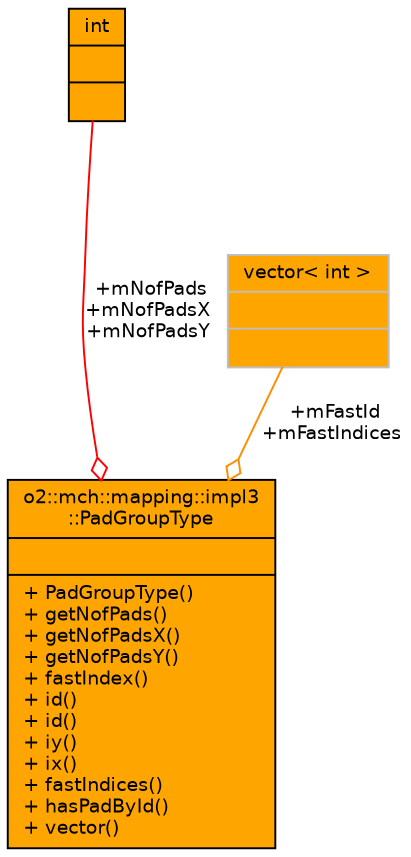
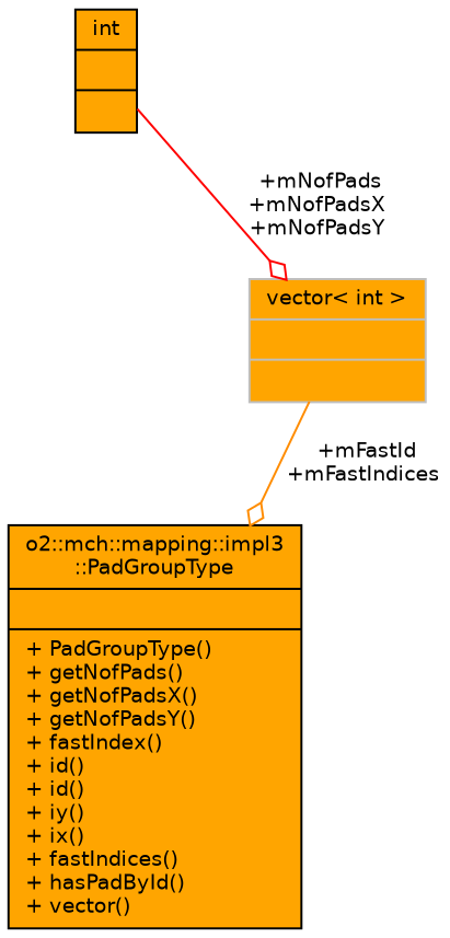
  digraph {
    node [color=black fillcolor=orange fontname=Helvetica fontsize=10 shape=record style=filled]
    edge [arrowhead=odiamond fontname=Helvetica fontsize=10 labelfontname=Helvetica labelfontsize=10 style=solid]
    n1 [fontcolor=black height=0.2 label="{o2::mch::mapping::impl3\l::PadGroupType\n||+ PadGroupType()\l+ getNofPads()\l+ getNofPadsX()\l+ getNofPadsY()\l+ fastIndex()\l+ id()\l+ id()\l+ iy()\l+ ix()\l+ fastIndices()\l+ hasPadById()\l+ vector()\l}" width=0.4]
    n2 [color=grey75 height=0.2 label="{vector\< int \>\n||}" width=0.4]
    n3 [height=0.2 label="{int\n||}" width=0.4]
    n2 -> n1 [color=darkorange label=" +mFastId\n+mFastIndices"]
-   n3 -> n1 [color=red label=" +mNofPads\n+mNofPadsX\n+mNofPadsY"]
+   n3 -> n2 [color=red label=" +mNofPads\n+mNofPadsX\n+mNofPadsY"]
  }
